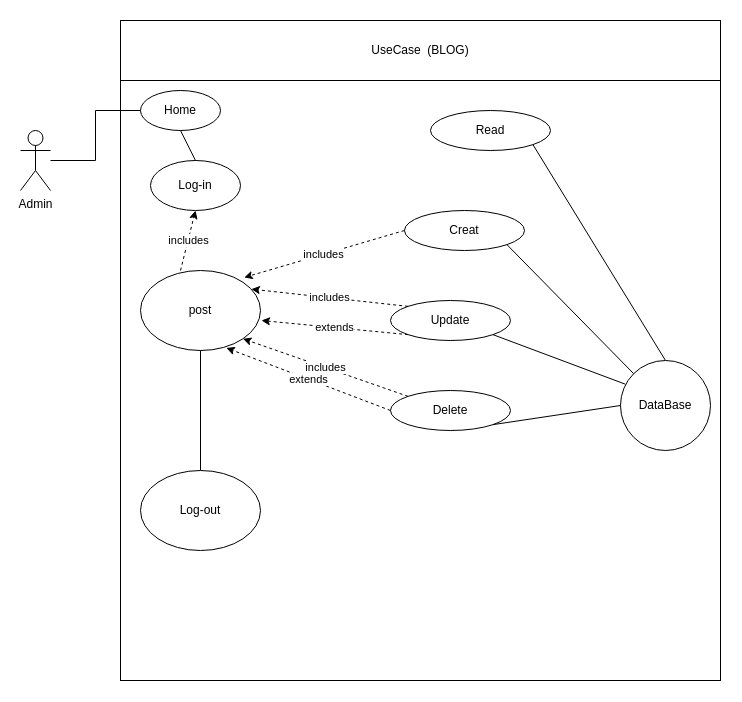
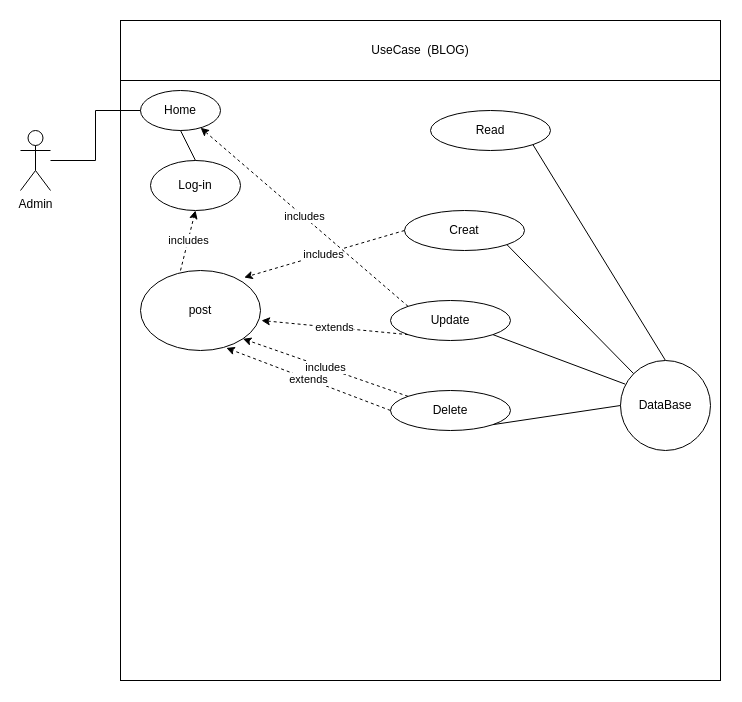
  <mxCell id="0" />
  <mxCell id="1" parent="0" />
  <mxCell id="2" value="Admin" style="shape=umlActor;verticalLabelPosition=bottom;verticalAlign=top;html=1;outlineConnect=0;" parent="1" vertex="1"><mxGeometry x="170" y="250" width="30" height="60" as="geometry" /></mxCell>
  <mxCell id="3" value="" style="whiteSpace=wrap;html=1;aspect=fixed;" parent="1" vertex="1"><mxGeometry x="120" y="80" width="600" height="600" as="geometry" /></mxCell>
  <mxCell id="4" value="Log-in" style="ellipse;whiteSpace=wrap;html=1;" parent="1" vertex="1"><mxGeometry x="150" y="160" width="90" height="50" as="geometry" /></mxCell>
  <mxCell id="5" value="post" style="ellipse;whiteSpace=wrap;html=1;" parent="1" vertex="1"><mxGeometry x="140" y="270" width="120" height="80" as="geometry" /></mxCell>
  <mxCell id="6" value="Delete" style="ellipse;whiteSpace=wrap;html=1;" parent="1" vertex="1"><mxGeometry x="390" y="390" width="120" height="40" as="geometry" /></mxCell>
- <mxCell id="7" value="Log-out" style="ellipse;whiteSpace=wrap;html=1;" parent="1" vertex="1"><mxGeometry x="140" y="470" width="120" height="80" as="geometry" /></mxCell>
  <mxCell id="8" value="Read" style="ellipse;whiteSpace=wrap;html=1;" parent="1" vertex="1"><mxGeometry x="430" y="110" width="120" height="40" as="geometry" /></mxCell>
  <mxCell id="9" value="includes" style="endArrow=classic;html=1;dashed=1;exitX=0;exitY=0;exitDx=0;exitDy=0;entryX=1;entryY=1;entryDx=0;entryDy=0;" parent="1" source="6" edge="1" target="5"><mxGeometry width="50" height="50" relative="1" as="geometry"><mxPoint x="250" y="330" as="sourcePoint" /><mxPoint x="260" y="321" as="targetPoint" /></mxGeometry></mxCell>
  <mxCell id="10" value="Creat" style="ellipse;whiteSpace=wrap;html=1;" parent="1" vertex="1"><mxGeometry x="404" y="210" width="120" height="40" as="geometry" /></mxCell>
  <mxCell id="11" value="includes" style="endArrow=classic;html=1;dashed=1;entryX=0.864;entryY=0.087;entryDx=0;entryDy=0;exitX=0;exitY=0.5;exitDx=0;exitDy=0;entryPerimeter=0;" parent="1" source="10" target="5" edge="1"><mxGeometry width="50" height="50" relative="1" as="geometry"><mxPoint x="260" y="290" as="sourcePoint" /><mxPoint x="350" y="250" as="targetPoint" /></mxGeometry></mxCell>
  <mxCell id="12" value="extends" style="endArrow=classic;html=1;dashed=1;exitX=0;exitY=0.5;exitDx=0;exitDy=0;entryX=0.715;entryY=0.968;entryDx=0;entryDy=0;entryPerimeter=0;" parent="1" source="6" edge="1" target="5"><mxGeometry width="50" height="50" relative="1" as="geometry"><mxPoint x="850" y="680" as="sourcePoint" /><mxPoint x="250" y="340" as="targetPoint" /></mxGeometry></mxCell>
  <mxCell id="13" value="Update" style="ellipse;whiteSpace=wrap;html=1;" parent="1" vertex="1"><mxGeometry x="390" y="300" width="120" height="40" as="geometry" /></mxCell>
- <mxCell id="14" value="includes" style="endArrow=classic;html=1;dashed=1;entryX=0.924;entryY=0.233;entryDx=0;entryDy=0;entryPerimeter=0;exitX=0;exitY=0;exitDx=0;exitDy=0;" parent="1" source="13" target="5" edge="1"><mxGeometry width="50" height="50" relative="1" as="geometry"><mxPoint x="260" y="300" as="sourcePoint" /><mxPoint x="700" y="240" as="targetPoint" /></mxGeometry></mxCell>
+ <mxCell id="14" value="includes" style="endArrow=classic;html=1;dashed=1;exitX=0;exitY=0;exitDx=0;exitDy=0;" parent="1" source="13" target="16" edge="1"><mxGeometry width="50" height="50" relative="1" as="geometry"><mxPoint x="260" y="300" as="sourcePoint" /><mxPoint x="700" y="240" as="targetPoint" /></mxGeometry></mxCell>
  <mxCell id="15" value="extends" style="endArrow=classic;html=1;dashed=1;exitX=0;exitY=1;exitDx=0;exitDy=0;" parent="1" source="13" edge="1"><mxGeometry width="50" height="50" relative="1" as="geometry"><mxPoint x="450" y="340" as="sourcePoint" /><mxPoint x="261" y="320" as="targetPoint" /></mxGeometry></mxCell>
  <mxCell id="16" value="Home" style="ellipse;whiteSpace=wrap;html=1;" parent="1" vertex="1"><mxGeometry x="140" y="90" width="80" height="40" as="geometry" /></mxCell>
  <mxCell id="17" value="" style="endArrow=none;html=1;exitX=0.5;exitY=0;exitDx=0;exitDy=0;entryX=1;entryY=1;entryDx=0;entryDy=0;endFill=0;" parent="1" source="18" target="8" edge="1"><mxGeometry width="50" height="50" relative="1" as="geometry"><mxPoint x="340" y="360" as="sourcePoint" /><mxPoint x="390" y="310" as="targetPoint" /></mxGeometry></mxCell>
  <mxCell id="18" value="DataBase" style="ellipse;whiteSpace=wrap;html=1;" parent="1" vertex="1"><mxGeometry x="620" y="360" width="90" height="90" as="geometry" /></mxCell>
  <mxCell id="19" value="" style="endArrow=none;html=1;entryX=0;entryY=0;entryDx=0;entryDy=0;endFill=0;exitX=1;exitY=1;exitDx=0;exitDy=0;" parent="1" source="10" target="18" edge="1"><mxGeometry width="50" height="50" relative="1" as="geometry"><mxPoint x="590" y="239" as="sourcePoint" /><mxPoint x="570" y="300" as="targetPoint" /></mxGeometry></mxCell>
  <mxCell id="20" value="" style="endArrow=none;html=1;exitX=1;exitY=1;exitDx=0;exitDy=0;entryX=0.053;entryY=0.263;entryDx=0;entryDy=0;entryPerimeter=0;endFill=0;" parent="1" source="13" target="18" edge="1"><mxGeometry width="50" height="50" relative="1" as="geometry"><mxPoint x="520" y="350" as="sourcePoint" /><mxPoint x="570" y="300" as="targetPoint" /></mxGeometry></mxCell>
  <mxCell id="21" value="" style="endArrow=none;html=1;exitX=1;exitY=1;exitDx=0;exitDy=0;entryX=0;entryY=0.5;entryDx=0;entryDy=0;endFill=0;" parent="1" source="6" target="18" edge="1"><mxGeometry width="50" height="50" relative="1" as="geometry"><mxPoint x="520" y="350" as="sourcePoint" /><mxPoint x="720" y="430" as="targetPoint" /></mxGeometry></mxCell>
  <mxCell id="22" value="" style="edgeStyle=orthogonalEdgeStyle;rounded=0;orthogonalLoop=1;jettySize=auto;html=1;endArrow=none;endFill=0;" parent="1" source="23" target="16" edge="1"><mxGeometry relative="1" as="geometry" /></mxCell>
  <mxCell id="23" value="Admin" style="shape=umlActor;verticalLabelPosition=bottom;verticalAlign=top;html=1;outlineConnect=0;" parent="1" vertex="1"><mxGeometry x="20" y="130" width="30" height="60" as="geometry" /></mxCell>
  <mxCell id="24" value="&lt;br&gt;" style="text;html=1;align=center;verticalAlign=middle;resizable=0;points=[];autosize=1;" parent="1" vertex="1"><mxGeometry x="170" y="50" width="20" height="20" as="geometry" /></mxCell>
  <mxCell id="25" value="" style="endArrow=none;html=1;entryX=0.5;entryY=1;entryDx=0;entryDy=0;exitX=0.5;exitY=0;exitDx=0;exitDy=0;" parent="1" source="4" target="16" edge="1"><mxGeometry width="50" height="50" relative="1" as="geometry"><mxPoint x="170" y="190" as="sourcePoint" /><mxPoint x="220" y="140" as="targetPoint" /></mxGeometry></mxCell>
  <mxCell id="26" value="includes" style="endArrow=classic;html=1;entryX=0.5;entryY=1;entryDx=0;entryDy=0;dashed=1;" parent="1" target="4" edge="1"><mxGeometry width="50" height="50" relative="1" as="geometry"><mxPoint x="180" y="270" as="sourcePoint" /><mxPoint x="220" y="250" as="targetPoint" /></mxGeometry></mxCell>
- <mxCell id="27" value="" style="endArrow=none;html=1;exitX=0.5;exitY=1;exitDx=0;exitDy=0;" parent="1" source="5" target="7" edge="1"><mxGeometry width="50" height="50" relative="1" as="geometry"><mxPoint x="205" y="170" as="sourcePoint" /><mxPoint x="190" y="140" as="targetPoint" /></mxGeometry></mxCell>
  <mxCell id="28" value="UseCase&amp;nbsp; (BLOG)" style="rounded=0;whiteSpace=wrap;html=1;" vertex="1" parent="1"><mxGeometry x="120" y="20" width="600" height="60" as="geometry" /></mxCell>
